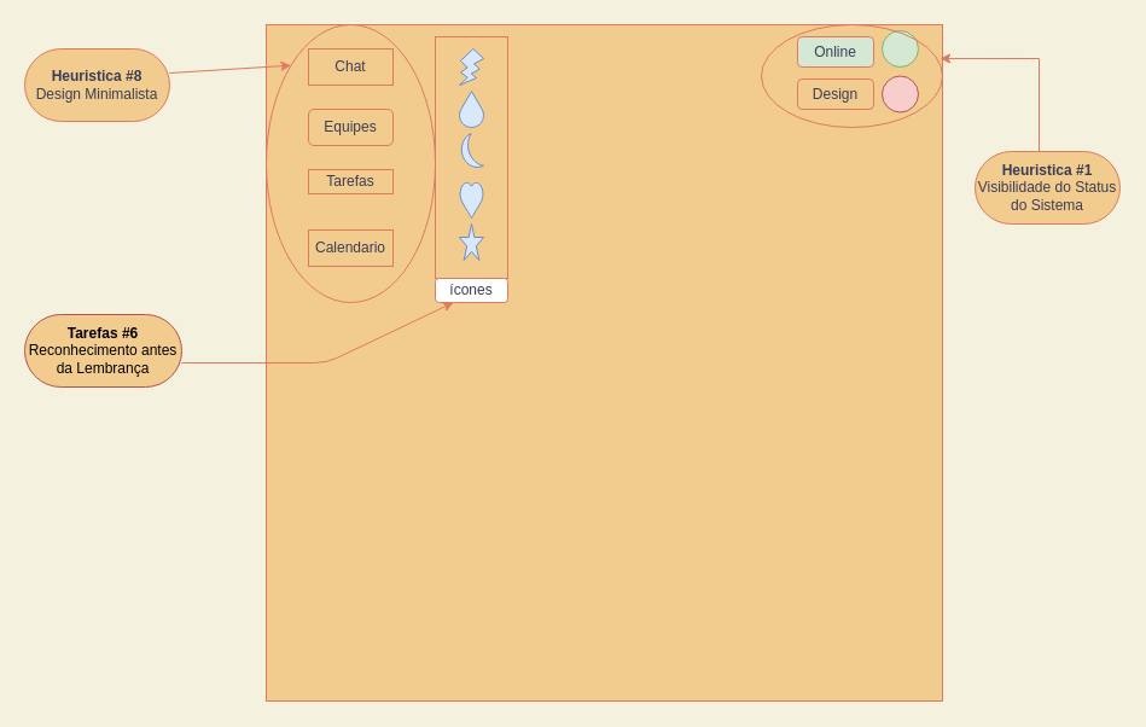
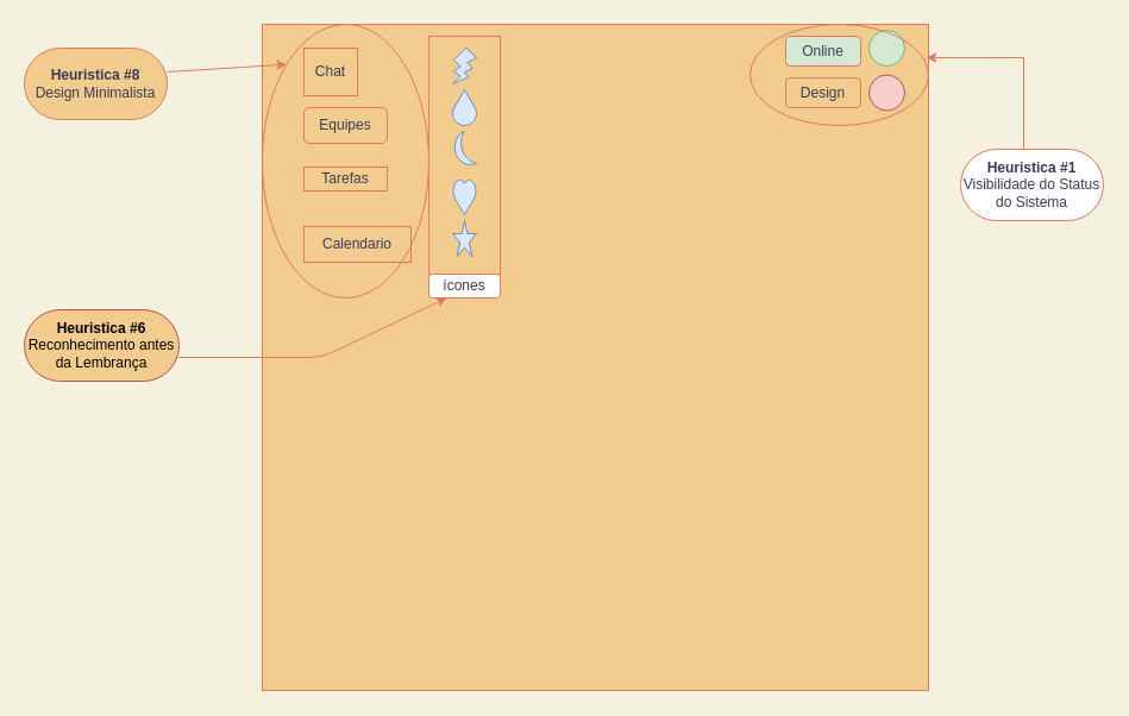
  <mxCell id="0" />
  <mxCell id="1" parent="0" />
  <mxCell id="2" value="" style="whiteSpace=wrap;html=1;aspect=fixed;fillColor=#F2CC8F;strokeColor=#E07A5F;fontColor=#393C56;" vertex="1" parent="1"><mxGeometry x="220" y="20" width="560" height="560" as="geometry" /></mxCell>
- <mxCell id="3" value="Chat" style="rounded=0;whiteSpace=wrap;html=1;fillColor=#F2CC8F;strokeColor=#E07A5F;fontColor=#393C56;" vertex="1" parent="1"><mxGeometry x="255" y="40" width="70" height="30" as="geometry" /></mxCell>
+ <mxCell id="3" value="Chat" style="rounded=0;whiteSpace=wrap;html=1;fillColor=#F2CC8F;strokeColor=#E07A5F;fontColor=#393C56;" vertex="1" parent="1"><mxGeometry x="255" y="40" width="45" height="40" as="geometry" /></mxCell>
  <mxCell id="4" value="Equipes" style="whiteSpace=wrap;html=1;fillColor=#F2CC8F;strokeColor=#E07A5F;fontColor=#393C56;rounded=1;" vertex="1" parent="1"><mxGeometry x="255" y="90" width="70" height="30" as="geometry" /></mxCell>
  <mxCell id="5" value="Tarefas" style="rounded=0;whiteSpace=wrap;html=1;fillColor=#F2CC8F;strokeColor=#E07A5F;fontColor=#393C56;" vertex="1" parent="1"><mxGeometry x="255" y="140" width="70" height="20" as="geometry" /></mxCell>
- <mxCell id="6" value="Calendario" style="rounded=0;whiteSpace=wrap;html=1;fillColor=#F2CC8F;strokeColor=#E07A5F;fontColor=#393C56;" vertex="1" parent="1"><mxGeometry x="255" y="190" width="70" height="30" as="geometry" /></mxCell>
+ <mxCell id="6" value="Calendario" style="rounded=0;whiteSpace=wrap;html=1;fillColor=#F2CC8F;strokeColor=#E07A5F;fontColor=#393C56;" vertex="1" parent="1"><mxGeometry x="255" y="190" width="90" height="30" as="geometry" /></mxCell>
  <mxCell id="7" value="" style="ellipse;whiteSpace=wrap;html=1;fillColor=none;strokeColor=#E07A5F;fontColor=#393C56;" vertex="1" parent="1"><mxGeometry x="220" y="20" width="140" height="230" as="geometry" /></mxCell>
  <mxCell id="8" value="&lt;b&gt;Heuristica #8&lt;/b&gt;&lt;br&gt;Design Minimalista" style="rounded=1;whiteSpace=wrap;html=1;fillColor=#F2CC8F;arcSize=50;strokeColor=#E07A5F;fontColor=#393C56;" vertex="1" parent="1"><mxGeometry x="20" y="40" width="120" height="60" as="geometry" /></mxCell>
  <mxCell id="9" value="" style="endArrow=classic;html=1;rounded=0;entryX=0;entryY=0;entryDx=0;entryDy=0;labelBackgroundColor=#F4F1DE;strokeColor=#E07A5F;fontColor=#393C56;" edge="1" parent="1" target="7"><mxGeometry width="50" height="50" relative="1" as="geometry"><mxPoint x="140" y="60" as="sourcePoint" /><mxPoint x="190" y="10" as="targetPoint" /></mxGeometry></mxCell>
  <mxCell id="10" value="" style="ellipse;whiteSpace=wrap;html=1;aspect=fixed;fillColor=#d5e8d4;strokeColor=#82b366;" vertex="1" parent="1"><mxGeometry x="730" y="25" width="30" height="30" as="geometry" /></mxCell>
  <mxCell id="11" value="Online" style="rounded=1;whiteSpace=wrap;html=1;fillColor=#d5e8d4;strokeColor=#E07A5F;fontColor=#393C56;" vertex="1" parent="1"><mxGeometry x="660" y="30" width="63" height="25" as="geometry" /></mxCell>
  <mxCell id="12" value="" style="ellipse;whiteSpace=wrap;html=1;aspect=fixed;fillColor=#f8cecc;strokeColor=#b85450;" vertex="1" parent="1"><mxGeometry x="730" y="62.5" width="30" height="30" as="geometry" /></mxCell>
  <mxCell id="13" value="Design" style="rounded=1;whiteSpace=wrap;html=1;fillColor=#F2CC8F;strokeColor=#E07A5F;fontColor=#393C56;" vertex="1" parent="1"><mxGeometry x="660" y="65" width="63" height="25" as="geometry" /></mxCell>
  <mxCell id="14" value="" style="ellipse;whiteSpace=wrap;html=1;fillColor=none;strokeColor=#E07A5F;fontColor=#393C56;" vertex="1" parent="1"><mxGeometry x="630" y="20" width="150" height="85" as="geometry" /></mxCell>
- <mxCell id="15" value="&lt;b&gt;Heuristica #1&lt;/b&gt;&lt;br&gt;Visibilidade do Status do Sistema" style="rounded=1;whiteSpace=wrap;html=1;fillColor=#F2CC8F;arcSize=50;strokeColor=#E07A5F;fontColor=#393C56;" vertex="1" parent="1"><mxGeometry x="807" y="125" width="120" height="60" as="geometry" /></mxCell>
+ <mxCell id="15" value="&lt;b&gt;Heuristica #1&lt;/b&gt;&lt;br&gt;Visibilidade do Status do Sistema" style="rounded=1;whiteSpace=wrap;html=1;fillColor=#ffffff;arcSize=50;strokeColor=#E07A5F;fontColor=#393C56;" vertex="1" parent="1"><mxGeometry x="807" y="125" width="120" height="60" as="geometry" /></mxCell>
  <mxCell id="16" value="" style="endArrow=classic;html=1;rounded=0;entryX=0.987;entryY=0.329;entryDx=0;entryDy=0;entryPerimeter=0;labelBackgroundColor=#F4F1DE;strokeColor=#E07A5F;fontColor=#393C56;" edge="1" parent="1" target="14"><mxGeometry width="50" height="50" relative="1" as="geometry"><mxPoint x="860" y="125" as="sourcePoint" /><mxPoint x="910" y="75" as="targetPoint" /><Array as="points"><mxPoint x="860" y="48" /></Array></mxGeometry></mxCell>
  <mxCell id="17" value="" style="verticalLabelPosition=bottom;verticalAlign=top;html=1;shape=mxgraph.basic.flash;rounded=0;sketch=0;strokeColor=#6c8ebf;fillColor=#dae8fc;" vertex="1" parent="1"><mxGeometry x="380" y="40" width="20" height="30" as="geometry" /></mxCell>
  <mxCell id="18" value="" style="verticalLabelPosition=bottom;verticalAlign=top;html=1;shape=mxgraph.basic.drop;rounded=0;sketch=0;strokeColor=#6c8ebf;fillColor=#dae8fc;" vertex="1" parent="1"><mxGeometry x="380" y="75" width="20" height="30" as="geometry" /></mxCell>
  <mxCell id="19" value="" style="verticalLabelPosition=bottom;verticalAlign=top;html=1;shape=mxgraph.basic.moon;rounded=0;sketch=0;strokeColor=#6c8ebf;fillColor=#dae8fc;" vertex="1" parent="1"><mxGeometry x="380" y="110" width="20" height="30" as="geometry" /></mxCell>
  <mxCell id="20" value="" style="verticalLabelPosition=bottom;verticalAlign=top;html=1;shape=mxgraph.basic.heart;rounded=0;sketch=0;strokeColor=#6c8ebf;fillColor=#dae8fc;" vertex="1" parent="1"><mxGeometry x="380" y="150" width="20" height="30" as="geometry" /></mxCell>
  <mxCell id="21" value="" style="verticalLabelPosition=bottom;verticalAlign=top;html=1;shape=mxgraph.basic.star;rounded=0;sketch=0;strokeColor=#6c8ebf;fillColor=#dae8fc;" vertex="1" parent="1"><mxGeometry x="380" y="185" width="20" height="30" as="geometry" /></mxCell>
  <mxCell id="22" value="" style="rounded=0;whiteSpace=wrap;html=1;sketch=0;fontColor=#393C56;strokeColor=#E07A5F;fillColor=none;" vertex="1" parent="1"><mxGeometry x="360" y="30" width="60" height="200" as="geometry" /></mxCell>
  <mxCell id="23" value="ícones" style="rounded=1;whiteSpace=wrap;html=1;sketch=0;fontColor=#393C56;strokeColor=#E07A5F;fillColor=default;" vertex="1" parent="1"><mxGeometry x="360" y="230" width="60" height="20" as="geometry" /></mxCell>
- <mxCell id="24" value="&lt;b&gt;Tarefas #6&lt;br&gt;&lt;/b&gt;Reconhecimento antes da Lembrança" style="rounded=1;whiteSpace=wrap;html=1;sketch=0;strokeColor=#b85450;fillColor=#F2CC8F;align=center;arcSize=50;" vertex="1" parent="1"><mxGeometry x="20" y="260" width="130" height="60" as="geometry" /></mxCell>
+ <mxCell id="24" value="&lt;b&gt;Heuristica #6&lt;br&gt;&lt;/b&gt;Reconhecimento antes da Lembrança" style="rounded=1;whiteSpace=wrap;html=1;sketch=0;strokeColor=#b85450;fillColor=#F2CC8F;align=center;arcSize=50;" vertex="1" parent="1"><mxGeometry x="20" y="260" width="130" height="60" as="geometry" /></mxCell>
  <mxCell id="25" value="" style="endArrow=classic;html=1;rounded=1;sketch=0;fontColor=#393C56;strokeColor=#E07A5F;fillColor=#F2CC8F;curved=0;entryX=0.25;entryY=1;entryDx=0;entryDy=0;" edge="1" parent="1" target="23"><mxGeometry width="50" height="50" relative="1" as="geometry"><mxPoint x="150" y="300" as="sourcePoint" /><mxPoint x="200" y="250" as="targetPoint" /><Array as="points"><mxPoint x="270" y="300" /></Array></mxGeometry></mxCell>
